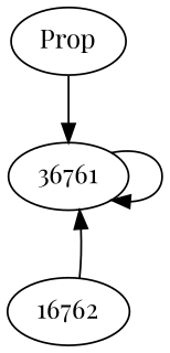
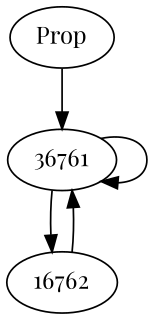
  digraph {
    fontname="Playfair Display"
    node [fontname="Playfair Display"]
    edge [fontname="Playfair Display"]
    n1 [label=36761]
    Prop
    16762
    n1 -> n1
+   n1 -> 16762
    Prop -> n1
    16762 -> n1
  }
